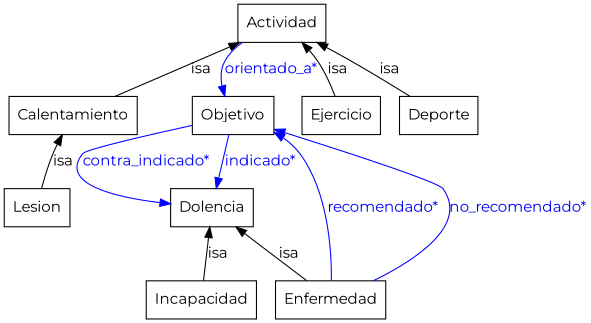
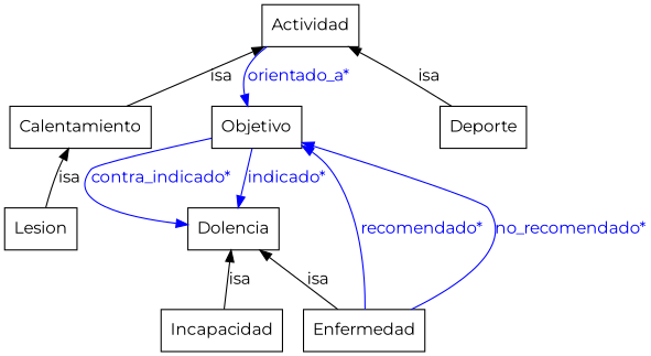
  digraph {
    fontname=Montserrat
    node [color="0.0,0.0,0.0" fontcolor="0.0,0.0,0.0" fontname=Montserrat shape=box]
    edge [color="0.0,0.0,0.0" dir=back fontcolor="0.0,0.0,0.0" fontname=Montserrat style=filled]
    n1 [height=0.5 label=Calentamiento width=1.3056]
    n2 [height=0.5 label=Lesion width=0.75]
    n3 [height=0.5 label=Actividad width=0.97222]
    n4 [height=0.5 label=Objetivo width=0.88889]
-   n5 [height=0.5 label=Ejercicio width=0.88889]
    n6 [height=0.5 label=Deporte width=0.86111]
    n7 [height=0.5 label=Dolencia width=0.88889]
    n8 [height=0.5 label=Incapacidad width=1.1667]
    n9 [height=0.5 label=Enfermedad width=1.1667]
    n1 -> n2 [label=isa style=""]
    n3 -> n1 [label=isa style=""]
    n3 -> n4 [color="0.6666667,1.0,1.0" fontcolor="0.6666667,1.0,1.0" label="orientado_a*" style=solid dir=""]
-   n3 -> n5 [label=isa style=""]
    n3 -> n6 [label=isa]
    n4 -> n7 [color="0.6666667,1.0,1.0" fontcolor="0.6666667,1.0,1.0" label="contra_indicado*" dir=""]
    n4 -> n7 [color="0.6666667,1.0,1.0" fontcolor="0.6666667,1.0,1.0" label="indicado*" dir=""]
    n7 -> n8 [label=isa style=""]
    n7 -> n9 [label=isa]
    n9 -> n4 [color="0.6666667,1.0,1.0" fontcolor="0.6666667,1.0,1.0" label="recomendado*" dir=""]
    n9 -> n4 [color="0.6666667,1.0,1.0" fontcolor="0.6666667,1.0,1.0" label="no_recomendado*" dir=""]
  }
